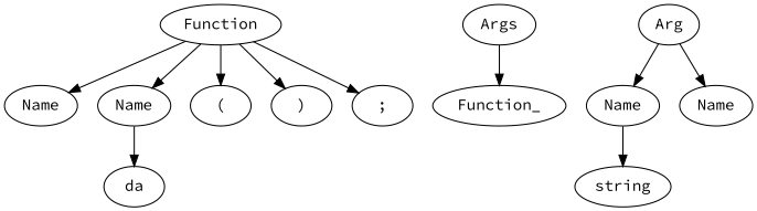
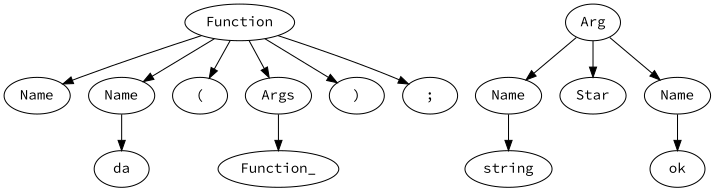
  digraph {
    fontname="Source Code Pro"
    node [fontname="Source Code Pro"]
    edge [fontname="Source Code Pro"]
    n1 [label=Function]
    n2 [label=Name]
    n3 [label=Name]
    n4 [label="("]
    n5 [label=Args]
    n6 [label=")"]
    n7 [label=";"]
    n8 [label=da]
    n9 [label=Function_]
    n10 [label=Arg]
    n11 [label=Name]
+   n12 [label=Star]
    n13 [label=Name]
    n14 [label=string]
+   n15 [label=ok]
    n1 -> n2
    n1 -> n3
    n1 -> n4
+   n1 -> n5
    n1 -> n6
    n1 -> n7
    n3 -> n8
    n5 -> n9
    n10 -> n11
+   n10 -> n12
    n10 -> n13
    n11 -> n14
+   n13 -> n15
  }
